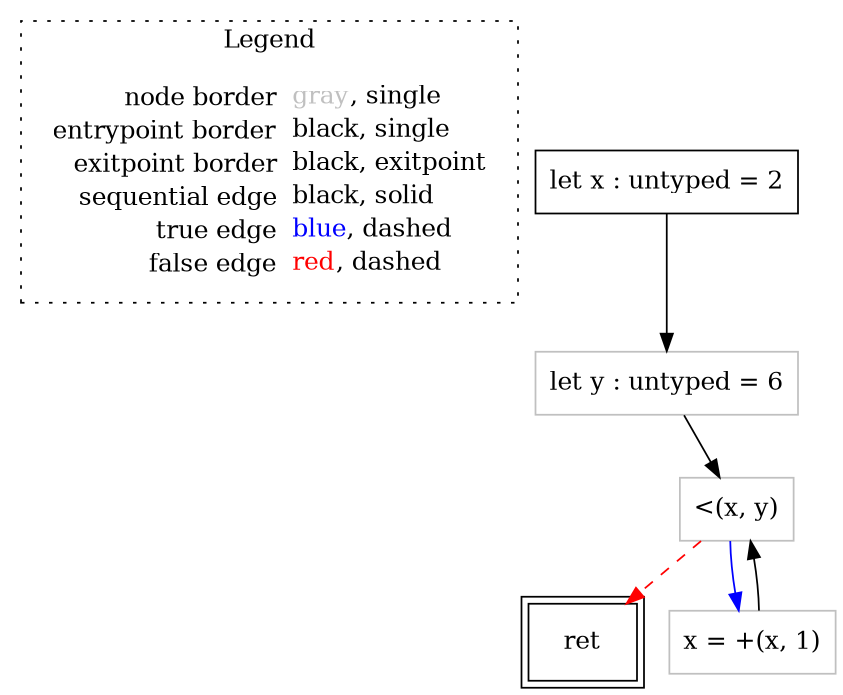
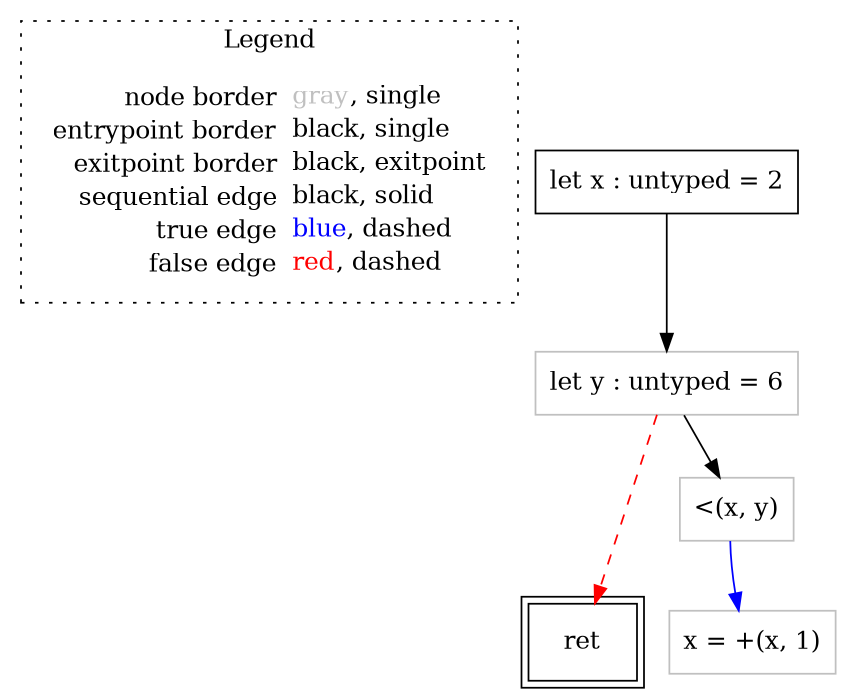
  digraph {
    fontname="DejaVu Serif"
    node [fontname="DejaVu Serif" shape=rect color=gray]
    edge [color=black fontname="DejaVu Serif"]
    n1 [label=<<table border="0" cellpadding="2" cellspacing="0" cellborder="0"><tr><td align="right">node border&nbsp;</td><td align="left"><font color="gray">gray</font>, single</td></tr><tr><td align="right">entrypoint border&nbsp;</td><td align="left"><font color="black">black</font>, single</td></tr><tr><td align="right">exitpoint border&nbsp;</td><td align="left"><font color="black">black</font>, exitpoint</td></tr><tr><td align="right">sequential edge&nbsp;</td><td align="left"><font color="black">black</font>, solid</td></tr><tr><td align="right">true edge&nbsp;</td><td align="left"><font color="blue">blue</font>, dashed</td></tr><tr><td align="right">false edge&nbsp;</td><td align="left"><font color="red">red</font>, dashed</td></tr></table>> shape=plaintext color=""]
    n2 [color=black label=<let x : untyped = 2>]
    n3 [label=<let y : untyped = 6>]
    n4 [label=<&lt;(x, y)>]
    n5 [color=black label=<ret> peripheries=2]
    n6 [label=<x = +(x, 1)>]
    subgraph cluster_1 {
      label=Legend
      style=dotted
      n1
    }
    n2 -> n3
    n3 -> n4
-   n4 -> n5 [color=red style=dashed]
+   n3 -> n5 [color=red style=dashed]
    n4 -> n6 [color=blue style=solid]
-   n6 -> n4
  }
